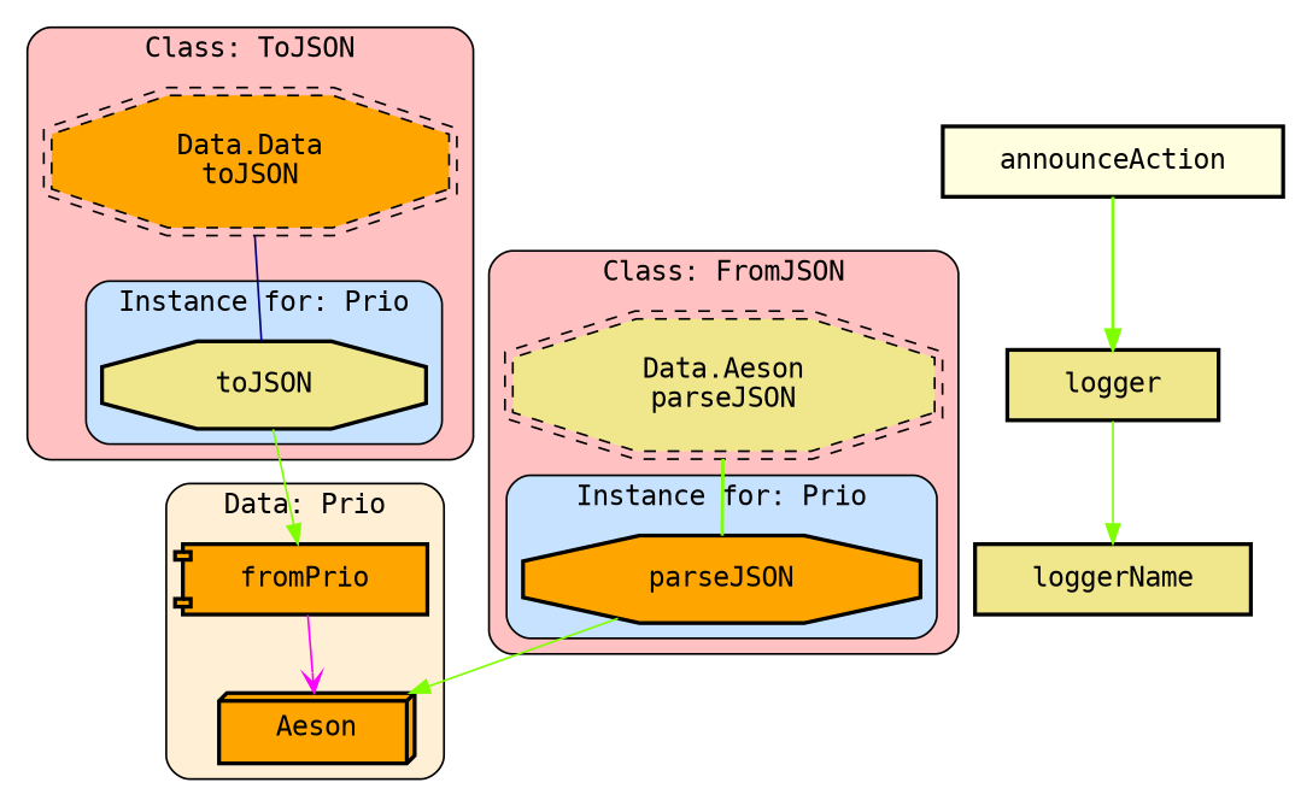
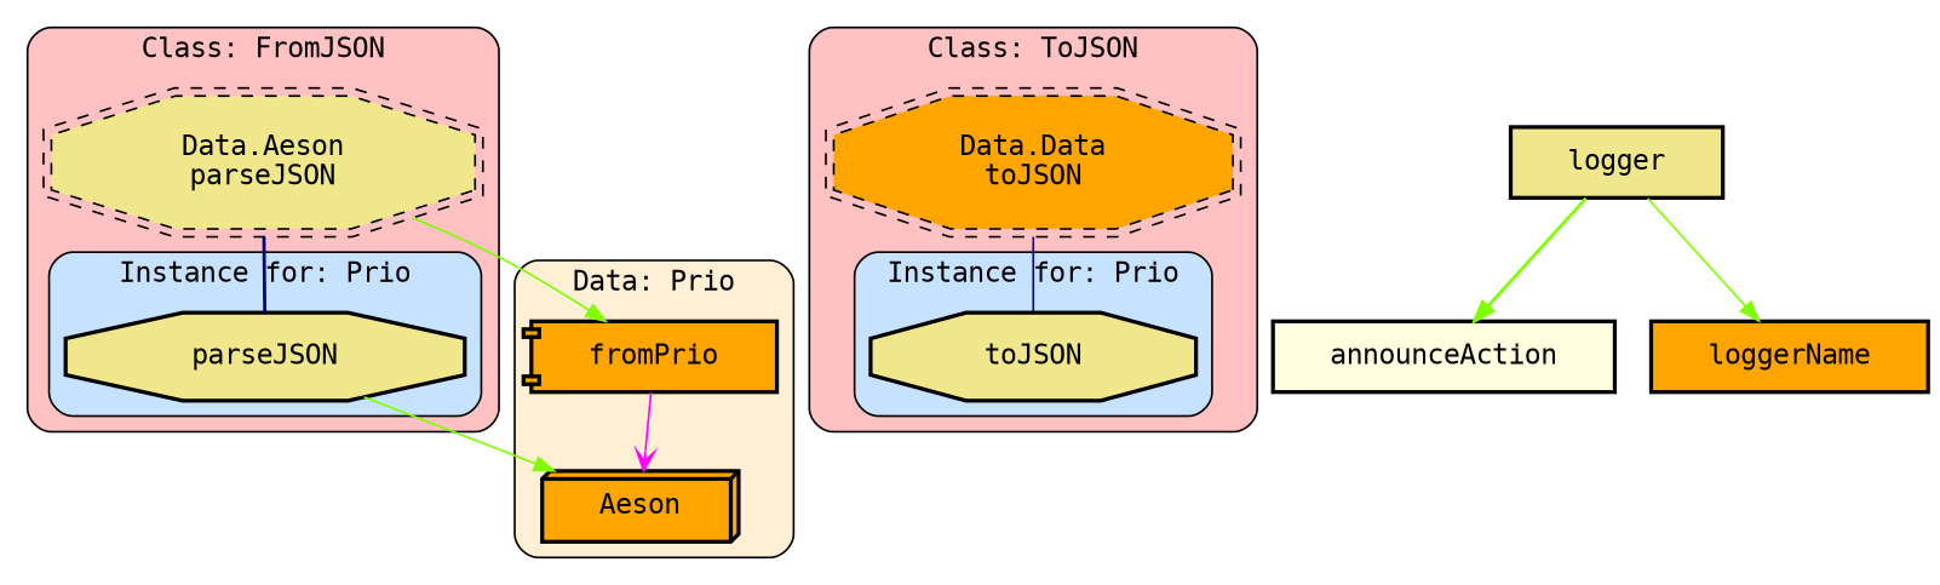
  digraph {
    fontname="DejaVu Sans Mono"
    node [fillcolor=khaki fontname="DejaVu Sans Mono" margin="0.4,0.1" shape=box style="filled,bold"]
    edge [color=chartreuse fontname="DejaVu Sans Mono" penwidth=1]
-   n1 [fillcolor=orange label=parseJSON shape=octagon]
+   n1 [label=parseJSON shape=octagon]
    n2 [label="Data.Aeson\nparseJSON" shape=doubleoctagon style="filled,dashed"]
    n3 [label=toJSON shape=octagon]
    n4 [fillcolor=orange label="Data.Data\ntoJSON" shape=doubleoctagon style="filled,dashed"]
    n5 [fillcolor=orange label=Aeson shape=box3d]
    n6 [fillcolor=orange label=fromPrio shape=component]
    n7 [fillcolor=lightyellow label=announceAction]
    n8 [label=logger]
-   n9 [label=loggerName]
+   n9 [fillcolor=orange label=loggerName]
    subgraph cluster_1 {
      fillcolor=rosybrown1
      label="Class: FromJSON"
      style="filled,rounded"
      n2
      subgraph cluster_2 {
        fillcolor=slategray1
        label="Instance for: Prio"
        style="filled,rounded"
        n1
      }
    }
    subgraph cluster_3 {
      fillcolor=rosybrown1
      label="Class: ToJSON"
      style="filled,rounded"
      n4
      subgraph cluster_4 {
        fillcolor=slategray1
        label="Instance for: Prio"
        style="filled,rounded"
        n3
      }
    }
    subgraph cluster_5 {
      fillcolor=papayawhip
      label="Data: Prio"
      style="filled,rounded"
      n5
      n6
    }
    n1 -> n5
-   n2 -> n1 [dir=none penwidth=1.6931471805599454]
-   n3 -> n6
+   n2 -> n1 [color=navy dir=none penwidth=1.6931471805599454]
+   n2 -> n6
    n4 -> n3 [color=navy dir=none]
    n6 -> n5 [arrowhead=vee arrowtail=odot color=magenta]
-   n7 -> n8 [penwidth=1.6931471805599454]
+   n8 -> n7 [penwidth=1.6931471805599454]
    n8 -> n9
  }
